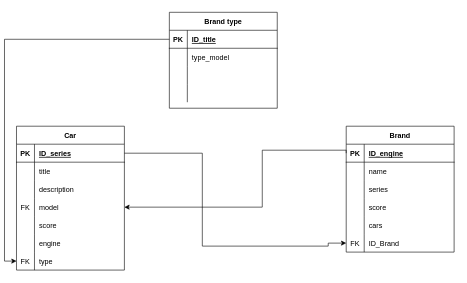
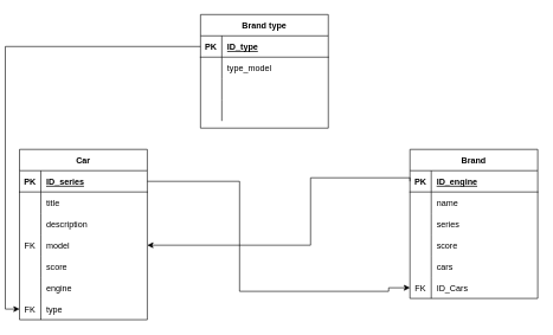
  <mxCell id="0" />
  <mxCell id="1" parent="0" />
  <mxCell id="2" value="Brand type" style="shape=table;startSize=30;container=1;collapsible=1;childLayout=tableLayout;fixedRows=1;rowLines=0;fontStyle=1;align=center;resizeLast=1;" parent="1" vertex="1"><mxGeometry x="275" y="20" width="180" height="160" as="geometry" /></mxCell>
  <mxCell id="3" value="" style="shape=tableRow;horizontal=0;startSize=0;swimlaneHead=0;swimlaneBody=0;fillColor=none;collapsible=0;dropTarget=0;points=[[0,0.5],[1,0.5]];portConstraint=eastwest;top=0;left=0;right=0;bottom=1;" parent="2" vertex="1"><mxGeometry y="30" width="180" height="30" as="geometry" /></mxCell>
  <mxCell id="4" value="PK" style="shape=partialRectangle;connectable=0;fillColor=none;top=0;left=0;bottom=0;right=0;fontStyle=1;overflow=hidden;" parent="3" vertex="1"><mxGeometry width="30" height="30" as="geometry"><mxRectangle width="30" height="30" as="alternateBounds" /></mxGeometry></mxCell>
- <mxCell id="5" value="ID_title" style="shape=partialRectangle;connectable=0;fillColor=none;top=0;left=0;bottom=0;right=0;align=left;spacingLeft=6;fontStyle=5;overflow=hidden;" parent="3" vertex="1"><mxGeometry x="30" width="150" height="30" as="geometry"><mxRectangle width="150" height="30" as="alternateBounds" /></mxGeometry></mxCell>
+ <mxCell id="5" value="ID_type" style="shape=partialRectangle;connectable=0;fillColor=none;top=0;left=0;bottom=0;right=0;align=left;spacingLeft=6;fontStyle=5;overflow=hidden;" parent="3" vertex="1"><mxGeometry x="30" width="150" height="30" as="geometry"><mxRectangle width="150" height="30" as="alternateBounds" /></mxGeometry></mxCell>
  <mxCell id="6" value="" style="shape=tableRow;horizontal=0;startSize=0;swimlaneHead=0;swimlaneBody=0;fillColor=none;collapsible=0;dropTarget=0;points=[[0,0.5],[1,0.5]];portConstraint=eastwest;top=0;left=0;right=0;bottom=0;" parent="2" vertex="1"><mxGeometry y="60" width="180" height="30" as="geometry" /></mxCell>
  <mxCell id="7" value="" style="shape=partialRectangle;connectable=0;fillColor=none;top=0;left=0;bottom=0;right=0;editable=1;overflow=hidden;" parent="6" vertex="1"><mxGeometry width="30" height="30" as="geometry"><mxRectangle width="30" height="30" as="alternateBounds" /></mxGeometry></mxCell>
  <mxCell id="8" value="type_model" style="shape=partialRectangle;connectable=0;fillColor=none;top=0;left=0;bottom=0;right=0;align=left;spacingLeft=6;overflow=hidden;" parent="6" vertex="1"><mxGeometry x="30" width="150" height="30" as="geometry"><mxRectangle width="150" height="30" as="alternateBounds" /></mxGeometry></mxCell>
  <mxCell id="9" value="" style="shape=tableRow;horizontal=0;startSize=0;swimlaneHead=0;swimlaneBody=0;fillColor=none;collapsible=0;dropTarget=0;points=[[0,0.5],[1,0.5]];portConstraint=eastwest;top=0;left=0;right=0;bottom=0;" parent="2" vertex="1"><mxGeometry y="90" width="180" height="30" as="geometry" /></mxCell>
  <mxCell id="10" value="" style="shape=partialRectangle;connectable=0;fillColor=none;top=0;left=0;bottom=0;right=0;editable=1;overflow=hidden;" parent="9" vertex="1"><mxGeometry width="30" height="30" as="geometry"><mxRectangle width="30" height="30" as="alternateBounds" /></mxGeometry></mxCell>
  <mxCell id="11" value="" style="shape=partialRectangle;connectable=0;fillColor=none;top=0;left=0;bottom=0;right=0;align=left;spacingLeft=6;overflow=hidden;" parent="9" vertex="1"><mxGeometry x="30" width="150" height="30" as="geometry"><mxRectangle width="150" height="30" as="alternateBounds" /></mxGeometry></mxCell>
  <mxCell id="12" value="" style="shape=tableRow;horizontal=0;startSize=0;swimlaneHead=0;swimlaneBody=0;fillColor=none;collapsible=0;dropTarget=0;points=[[0,0.5],[1,0.5]];portConstraint=eastwest;top=0;left=0;right=0;bottom=0;" parent="2" vertex="1"><mxGeometry y="120" width="180" height="30" as="geometry" /></mxCell>
  <mxCell id="13" value="" style="shape=partialRectangle;connectable=0;fillColor=none;top=0;left=0;bottom=0;right=0;editable=1;overflow=hidden;" parent="12" vertex="1"><mxGeometry width="30" height="30" as="geometry"><mxRectangle width="30" height="30" as="alternateBounds" /></mxGeometry></mxCell>
  <mxCell id="14" value="" style="shape=partialRectangle;connectable=0;fillColor=none;top=0;left=0;bottom=0;right=0;align=left;spacingLeft=6;overflow=hidden;" parent="12" vertex="1"><mxGeometry x="30" width="150" height="30" as="geometry"><mxRectangle width="150" height="30" as="alternateBounds" /></mxGeometry></mxCell>
  <mxCell id="15" value="Car" style="shape=table;startSize=30;container=1;collapsible=1;childLayout=tableLayout;fixedRows=1;rowLines=0;fontStyle=1;align=center;resizeLast=1;" parent="1" vertex="1"><mxGeometry x="20" y="210" width="180" height="240" as="geometry" /></mxCell>
  <mxCell id="16" value="" style="shape=tableRow;horizontal=0;startSize=0;swimlaneHead=0;swimlaneBody=0;fillColor=none;collapsible=0;dropTarget=0;points=[[0,0.5],[1,0.5]];portConstraint=eastwest;top=0;left=0;right=0;bottom=1;" parent="15" vertex="1"><mxGeometry y="30" width="180" height="30" as="geometry" /></mxCell>
  <mxCell id="17" value="PK" style="shape=partialRectangle;connectable=0;fillColor=none;top=0;left=0;bottom=0;right=0;fontStyle=1;overflow=hidden;" parent="16" vertex="1"><mxGeometry width="30" height="30" as="geometry"><mxRectangle width="30" height="30" as="alternateBounds" /></mxGeometry></mxCell>
  <mxCell id="18" value="ID_series" style="shape=partialRectangle;connectable=0;fillColor=none;top=0;left=0;bottom=0;right=0;align=left;spacingLeft=6;fontStyle=5;overflow=hidden;" parent="16" vertex="1"><mxGeometry x="30" width="150" height="30" as="geometry"><mxRectangle width="150" height="30" as="alternateBounds" /></mxGeometry></mxCell>
  <mxCell id="19" value="" style="shape=tableRow;horizontal=0;startSize=0;swimlaneHead=0;swimlaneBody=0;fillColor=none;collapsible=0;dropTarget=0;points=[[0,0.5],[1,0.5]];portConstraint=eastwest;top=0;left=0;right=0;bottom=0;" parent="15" vertex="1"><mxGeometry y="60" width="180" height="30" as="geometry" /></mxCell>
  <mxCell id="20" value="" style="shape=partialRectangle;connectable=0;fillColor=none;top=0;left=0;bottom=0;right=0;editable=1;overflow=hidden;" parent="19" vertex="1"><mxGeometry width="30" height="30" as="geometry"><mxRectangle width="30" height="30" as="alternateBounds" /></mxGeometry></mxCell>
  <mxCell id="21" value="title" style="shape=partialRectangle;connectable=0;fillColor=none;top=0;left=0;bottom=0;right=0;align=left;spacingLeft=6;overflow=hidden;" parent="19" vertex="1"><mxGeometry x="30" width="150" height="30" as="geometry"><mxRectangle width="150" height="30" as="alternateBounds" /></mxGeometry></mxCell>
  <mxCell id="22" value="" style="shape=tableRow;horizontal=0;startSize=0;swimlaneHead=0;swimlaneBody=0;fillColor=none;collapsible=0;dropTarget=0;points=[[0,0.5],[1,0.5]];portConstraint=eastwest;top=0;left=0;right=0;bottom=0;" parent="15" vertex="1"><mxGeometry y="90" width="180" height="30" as="geometry" /></mxCell>
  <mxCell id="23" value="" style="shape=partialRectangle;connectable=0;fillColor=none;top=0;left=0;bottom=0;right=0;editable=1;overflow=hidden;" parent="22" vertex="1"><mxGeometry width="30" height="30" as="geometry"><mxRectangle width="30" height="30" as="alternateBounds" /></mxGeometry></mxCell>
  <mxCell id="24" value="description" style="shape=partialRectangle;connectable=0;fillColor=none;top=0;left=0;bottom=0;right=0;align=left;spacingLeft=6;overflow=hidden;" parent="22" vertex="1"><mxGeometry x="30" width="150" height="30" as="geometry"><mxRectangle width="150" height="30" as="alternateBounds" /></mxGeometry></mxCell>
  <mxCell id="25" value="" style="shape=tableRow;horizontal=0;startSize=0;swimlaneHead=0;swimlaneBody=0;fillColor=none;collapsible=0;dropTarget=0;points=[[0,0.5],[1,0.5]];portConstraint=eastwest;top=0;left=0;right=0;bottom=0;" parent="15" vertex="1"><mxGeometry y="120" width="180" height="30" as="geometry" /></mxCell>
  <mxCell id="26" value="FK" style="shape=partialRectangle;connectable=0;fillColor=none;top=0;left=0;bottom=0;right=0;editable=1;overflow=hidden;" parent="25" vertex="1"><mxGeometry width="30" height="30" as="geometry"><mxRectangle width="30" height="30" as="alternateBounds" /></mxGeometry></mxCell>
  <mxCell id="27" value="model" style="shape=partialRectangle;connectable=0;fillColor=none;top=0;left=0;bottom=0;right=0;align=left;spacingLeft=6;overflow=hidden;" parent="25" vertex="1"><mxGeometry x="30" width="150" height="30" as="geometry"><mxRectangle width="150" height="30" as="alternateBounds" /></mxGeometry></mxCell>
  <mxCell id="28" value="" style="shape=tableRow;horizontal=0;startSize=0;swimlaneHead=0;swimlaneBody=0;fillColor=none;collapsible=0;dropTarget=0;points=[[0,0.5],[1,0.5]];portConstraint=eastwest;top=0;left=0;right=0;bottom=0;" parent="15" vertex="1"><mxGeometry y="150" width="180" height="30" as="geometry" /></mxCell>
  <mxCell id="29" value="" style="shape=partialRectangle;connectable=0;fillColor=none;top=0;left=0;bottom=0;right=0;editable=1;overflow=hidden;" parent="28" vertex="1"><mxGeometry width="30" height="30" as="geometry"><mxRectangle width="30" height="30" as="alternateBounds" /></mxGeometry></mxCell>
  <mxCell id="30" value="score" style="shape=partialRectangle;connectable=0;fillColor=none;top=0;left=0;bottom=0;right=0;align=left;spacingLeft=6;overflow=hidden;" parent="28" vertex="1"><mxGeometry x="30" width="150" height="30" as="geometry"><mxRectangle width="150" height="30" as="alternateBounds" /></mxGeometry></mxCell>
  <mxCell id="31" value="" style="shape=tableRow;horizontal=0;startSize=0;swimlaneHead=0;swimlaneBody=0;fillColor=none;collapsible=0;dropTarget=0;points=[[0,0.5],[1,0.5]];portConstraint=eastwest;top=0;left=0;right=0;bottom=0;" parent="15" vertex="1"><mxGeometry y="180" width="180" height="30" as="geometry" /></mxCell>
  <mxCell id="32" value="" style="shape=partialRectangle;connectable=0;fillColor=none;top=0;left=0;bottom=0;right=0;editable=1;overflow=hidden;" parent="31" vertex="1"><mxGeometry width="30" height="30" as="geometry"><mxRectangle width="30" height="30" as="alternateBounds" /></mxGeometry></mxCell>
  <mxCell id="33" value="engine" style="shape=partialRectangle;connectable=0;fillColor=none;top=0;left=0;bottom=0;right=0;align=left;spacingLeft=6;overflow=hidden;" parent="31" vertex="1"><mxGeometry x="30" width="150" height="30" as="geometry"><mxRectangle width="150" height="30" as="alternateBounds" /></mxGeometry></mxCell>
  <mxCell id="34" value="" style="shape=tableRow;horizontal=0;startSize=0;swimlaneHead=0;swimlaneBody=0;fillColor=none;collapsible=0;dropTarget=0;points=[[0,0.5],[1,0.5]];portConstraint=eastwest;top=0;left=0;right=0;bottom=0;" parent="15" vertex="1"><mxGeometry y="210" width="180" height="30" as="geometry" /></mxCell>
  <mxCell id="35" value="FK" style="shape=partialRectangle;connectable=0;fillColor=none;top=0;left=0;bottom=0;right=0;editable=1;overflow=hidden;" parent="34" vertex="1"><mxGeometry width="30" height="30" as="geometry"><mxRectangle width="30" height="30" as="alternateBounds" /></mxGeometry></mxCell>
  <mxCell id="36" value="type" style="shape=partialRectangle;connectable=0;fillColor=none;top=0;left=0;bottom=0;right=0;align=left;spacingLeft=6;overflow=hidden;" parent="34" vertex="1"><mxGeometry x="30" width="150" height="30" as="geometry"><mxRectangle width="150" height="30" as="alternateBounds" /></mxGeometry></mxCell>
  <mxCell id="37" value="Brand" style="shape=table;startSize=30;container=1;collapsible=1;childLayout=tableLayout;fixedRows=1;rowLines=0;fontStyle=1;align=center;resizeLast=1;" parent="1" vertex="1"><mxGeometry x="570" y="210" width="180" height="210" as="geometry" /></mxCell>
  <mxCell id="38" value="" style="shape=tableRow;horizontal=0;startSize=0;swimlaneHead=0;swimlaneBody=0;fillColor=none;collapsible=0;dropTarget=0;points=[[0,0.5],[1,0.5]];portConstraint=eastwest;top=0;left=0;right=0;bottom=1;" parent="37" vertex="1"><mxGeometry y="30" width="180" height="30" as="geometry" /></mxCell>
  <mxCell id="39" value="PK" style="shape=partialRectangle;connectable=0;fillColor=none;top=0;left=0;bottom=0;right=0;fontStyle=1;overflow=hidden;" parent="38" vertex="1"><mxGeometry width="30" height="30" as="geometry"><mxRectangle width="30" height="30" as="alternateBounds" /></mxGeometry></mxCell>
  <mxCell id="40" value="ID_engine" style="shape=partialRectangle;connectable=0;fillColor=none;top=0;left=0;bottom=0;right=0;align=left;spacingLeft=6;fontStyle=5;overflow=hidden;" parent="38" vertex="1"><mxGeometry x="30" width="150" height="30" as="geometry"><mxRectangle width="150" height="30" as="alternateBounds" /></mxGeometry></mxCell>
  <mxCell id="41" value="" style="shape=tableRow;horizontal=0;startSize=0;swimlaneHead=0;swimlaneBody=0;fillColor=none;collapsible=0;dropTarget=0;points=[[0,0.5],[1,0.5]];portConstraint=eastwest;top=0;left=0;right=0;bottom=0;" parent="37" vertex="1"><mxGeometry y="60" width="180" height="30" as="geometry" /></mxCell>
  <mxCell id="42" value="" style="shape=partialRectangle;connectable=0;fillColor=none;top=0;left=0;bottom=0;right=0;editable=1;overflow=hidden;" parent="41" vertex="1"><mxGeometry width="30" height="30" as="geometry"><mxRectangle width="30" height="30" as="alternateBounds" /></mxGeometry></mxCell>
  <mxCell id="43" value="name" style="shape=partialRectangle;connectable=0;fillColor=none;top=0;left=0;bottom=0;right=0;align=left;spacingLeft=6;overflow=hidden;" parent="41" vertex="1"><mxGeometry x="30" width="150" height="30" as="geometry"><mxRectangle width="150" height="30" as="alternateBounds" /></mxGeometry></mxCell>
  <mxCell id="44" value="" style="shape=tableRow;horizontal=0;startSize=0;swimlaneHead=0;swimlaneBody=0;fillColor=none;collapsible=0;dropTarget=0;points=[[0,0.5],[1,0.5]];portConstraint=eastwest;top=0;left=0;right=0;bottom=0;" parent="37" vertex="1"><mxGeometry y="90" width="180" height="30" as="geometry" /></mxCell>
  <mxCell id="45" value="" style="shape=partialRectangle;connectable=0;fillColor=none;top=0;left=0;bottom=0;right=0;editable=1;overflow=hidden;" parent="44" vertex="1"><mxGeometry width="30" height="30" as="geometry"><mxRectangle width="30" height="30" as="alternateBounds" /></mxGeometry></mxCell>
  <mxCell id="46" value="series" style="shape=partialRectangle;connectable=0;fillColor=none;top=0;left=0;bottom=0;right=0;align=left;spacingLeft=6;overflow=hidden;" parent="44" vertex="1"><mxGeometry x="30" width="150" height="30" as="geometry"><mxRectangle width="150" height="30" as="alternateBounds" /></mxGeometry></mxCell>
  <mxCell id="47" value="" style="shape=tableRow;horizontal=0;startSize=0;swimlaneHead=0;swimlaneBody=0;fillColor=none;collapsible=0;dropTarget=0;points=[[0,0.5],[1,0.5]];portConstraint=eastwest;top=0;left=0;right=0;bottom=0;" parent="37" vertex="1"><mxGeometry y="120" width="180" height="30" as="geometry" /></mxCell>
  <mxCell id="48" value="" style="shape=partialRectangle;connectable=0;fillColor=none;top=0;left=0;bottom=0;right=0;editable=1;overflow=hidden;" parent="47" vertex="1"><mxGeometry width="30" height="30" as="geometry"><mxRectangle width="30" height="30" as="alternateBounds" /></mxGeometry></mxCell>
  <mxCell id="49" value="score" style="shape=partialRectangle;connectable=0;fillColor=none;top=0;left=0;bottom=0;right=0;align=left;spacingLeft=6;overflow=hidden;" parent="47" vertex="1"><mxGeometry x="30" width="150" height="30" as="geometry"><mxRectangle width="150" height="30" as="alternateBounds" /></mxGeometry></mxCell>
  <mxCell id="50" value="" style="shape=tableRow;horizontal=0;startSize=0;swimlaneHead=0;swimlaneBody=0;fillColor=none;collapsible=0;dropTarget=0;points=[[0,0.5],[1,0.5]];portConstraint=eastwest;top=0;left=0;right=0;bottom=0;" parent="37" vertex="1"><mxGeometry y="150" width="180" height="30" as="geometry" /></mxCell>
  <mxCell id="51" value="" style="shape=partialRectangle;connectable=0;fillColor=none;top=0;left=0;bottom=0;right=0;editable=1;overflow=hidden;" parent="50" vertex="1"><mxGeometry width="30" height="30" as="geometry"><mxRectangle width="30" height="30" as="alternateBounds" /></mxGeometry></mxCell>
  <mxCell id="52" value="cars" style="shape=partialRectangle;connectable=0;fillColor=none;top=0;left=0;bottom=0;right=0;align=left;spacingLeft=6;overflow=hidden;" parent="50" vertex="1"><mxGeometry x="30" width="150" height="30" as="geometry"><mxRectangle width="150" height="30" as="alternateBounds" /></mxGeometry></mxCell>
  <mxCell id="53" value="" style="shape=tableRow;horizontal=0;startSize=0;swimlaneHead=0;swimlaneBody=0;fillColor=none;collapsible=0;dropTarget=0;points=[[0,0.5],[1,0.5]];portConstraint=eastwest;top=0;left=0;right=0;bottom=0;" parent="37" vertex="1"><mxGeometry y="180" width="180" height="30" as="geometry" /></mxCell>
  <mxCell id="54" value="FK" style="shape=partialRectangle;connectable=0;fillColor=none;top=0;left=0;bottom=0;right=0;editable=1;overflow=hidden;" parent="53" vertex="1"><mxGeometry width="30" height="30" as="geometry"><mxRectangle width="30" height="30" as="alternateBounds" /></mxGeometry></mxCell>
- <mxCell id="55" value="ID_Brand" style="shape=partialRectangle;connectable=0;fillColor=none;top=0;left=0;bottom=0;right=0;align=left;spacingLeft=6;overflow=hidden;" parent="53" vertex="1"><mxGeometry x="30" width="150" height="30" as="geometry"><mxRectangle width="150" height="30" as="alternateBounds" /></mxGeometry></mxCell>
+ <mxCell id="55" value="ID_Cars" style="shape=partialRectangle;connectable=0;fillColor=none;top=0;left=0;bottom=0;right=0;align=left;spacingLeft=6;overflow=hidden;" parent="53" vertex="1"><mxGeometry x="30" width="150" height="30" as="geometry"><mxRectangle width="150" height="30" as="alternateBounds" /></mxGeometry></mxCell>
  <mxCell id="56" style="edgeStyle=orthogonalEdgeStyle;rounded=0;orthogonalLoop=1;jettySize=auto;html=1;exitX=0;exitY=0.5;exitDx=0;exitDy=0;entryX=0;entryY=0.5;entryDx=0;entryDy=0;" parent="1" source="3" target="34" edge="1"><mxGeometry relative="1" as="geometry" /></mxCell>
  <mxCell id="57" style="edgeStyle=orthogonalEdgeStyle;rounded=0;orthogonalLoop=1;jettySize=auto;html=1;exitX=0;exitY=0.5;exitDx=0;exitDy=0;entryX=1;entryY=0.5;entryDx=0;entryDy=0;" edge="1" parent="1" source="38" target="25"><mxGeometry relative="1" as="geometry"><Array as="points"><mxPoint x="570" y="250" /><mxPoint x="430" y="250" /><mxPoint x="430" y="345" /></Array></mxGeometry></mxCell>
  <mxCell id="58" style="edgeStyle=orthogonalEdgeStyle;rounded=0;orthogonalLoop=1;jettySize=auto;html=1;exitX=1;exitY=0.5;exitDx=0;exitDy=0;entryX=0;entryY=0.5;entryDx=0;entryDy=0;" edge="1" parent="1" source="16" target="53"><mxGeometry relative="1" as="geometry"><Array as="points"><mxPoint x="330" y="255" /><mxPoint x="330" y="410" /><mxPoint x="540" y="410" /><mxPoint x="540" y="405" /></Array></mxGeometry></mxCell>
